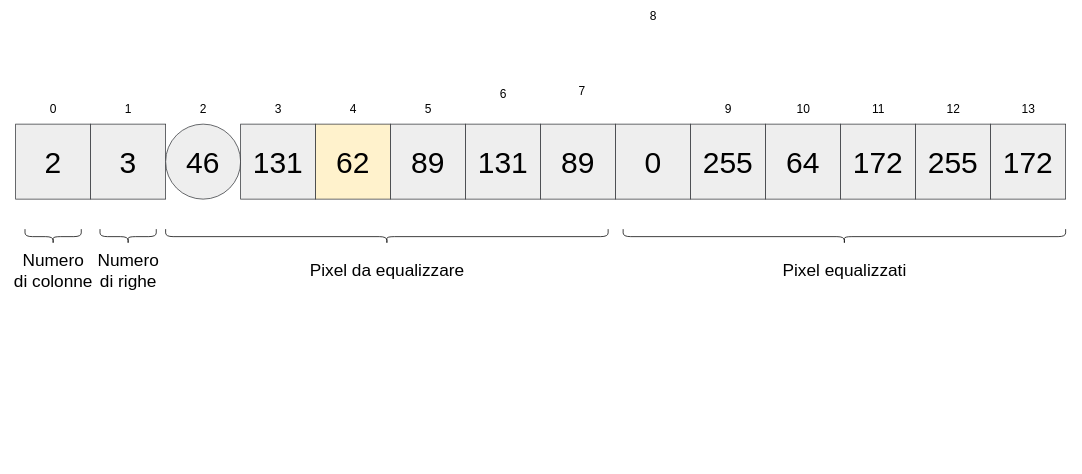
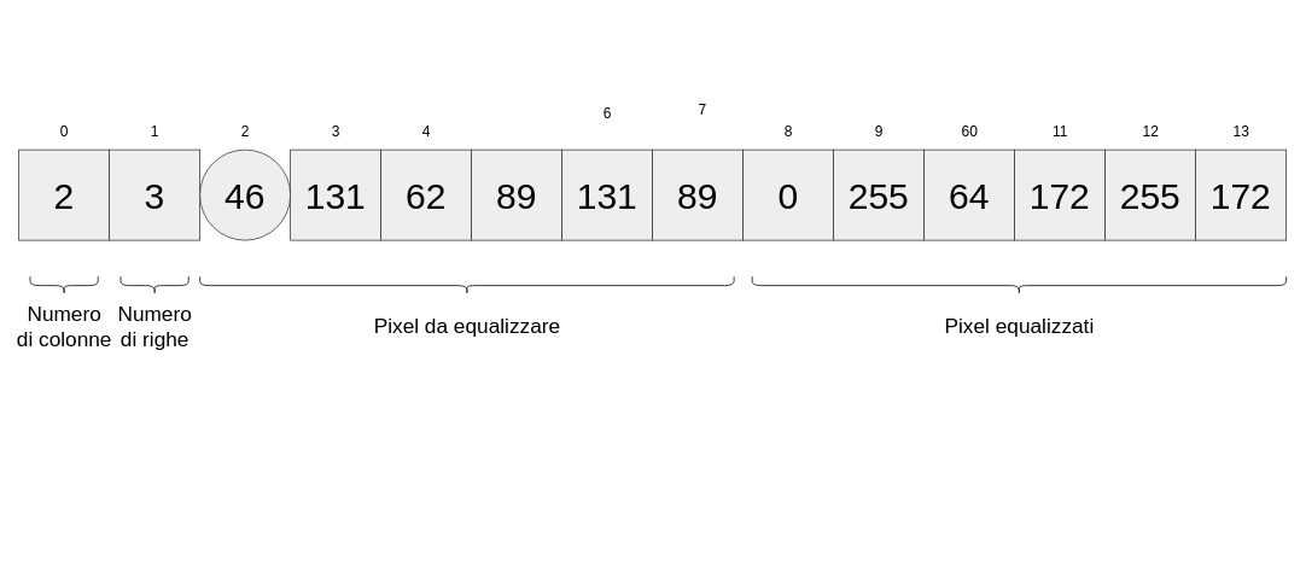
  <mxCell id="0" />
  <mxCell id="1" parent="0" />
  <mxCell id="2" value="2" style="rounded=0;whiteSpace=wrap;html=1;aspect=fixed;fillColor=#eeeeee;strokeColor=#36393d;fontSize=40;" vertex="1" parent="1"><mxGeometry x="20" y="165" width="100" height="100" as="geometry" /></mxCell>
  <mxCell id="3" value="3" style="rounded=0;whiteSpace=wrap;html=1;aspect=fixed;fillColor=#eeeeee;strokeColor=#36393d;fontSize=40;" vertex="1" parent="1"><mxGeometry x="120" y="165" width="100" height="100" as="geometry" /></mxCell>
  <mxCell id="4" value="46" style="ellipse;whiteSpace=wrap;html=1;aspect=fixed;fillColor=#eeeeee;strokeColor=#36393d;fontSize=40;" vertex="1" parent="1"><mxGeometry x="220" y="165" width="100" height="100" as="geometry" /></mxCell>
  <mxCell id="5" value="131" style="rounded=0;whiteSpace=wrap;html=1;aspect=fixed;fillColor=#eeeeee;strokeColor=#36393d;fontSize=40;" vertex="1" parent="1"><mxGeometry x="320" y="165" width="100" height="100" as="geometry" /></mxCell>
- <mxCell id="6" value="62" style="rounded=0;whiteSpace=wrap;html=1;aspect=fixed;fillColor=#fff2cc;strokeColor=#36393d;fontSize=40;" vertex="1" parent="1"><mxGeometry x="420" y="165" width="100" height="100" as="geometry" /></mxCell>
+ <mxCell id="6" value="62" style="rounded=0;whiteSpace=wrap;html=1;aspect=fixed;fillColor=#eeeeee;strokeColor=#36393d;fontSize=40;" vertex="1" parent="1"><mxGeometry x="420" y="165" width="100" height="100" as="geometry" /></mxCell>
  <mxCell id="7" value="89" style="rounded=0;whiteSpace=wrap;html=1;aspect=fixed;fillColor=#eeeeee;strokeColor=#36393d;fontSize=40;" vertex="1" parent="1"><mxGeometry x="520" y="165" width="100" height="100" as="geometry" /></mxCell>
  <mxCell id="8" value="131" style="rounded=0;whiteSpace=wrap;html=1;aspect=fixed;fillColor=#eeeeee;strokeColor=#36393d;fontSize=40;" vertex="1" parent="1"><mxGeometry x="620" y="165" width="100" height="100" as="geometry" /></mxCell>
  <mxCell id="9" value="89" style="rounded=0;whiteSpace=wrap;html=1;aspect=fixed;fillColor=#eeeeee;strokeColor=#36393d;fontSize=40;" vertex="1" parent="1"><mxGeometry x="720" y="165" width="100" height="100" as="geometry" /></mxCell>
  <mxCell id="10" value="0" style="rounded=0;whiteSpace=wrap;html=1;aspect=fixed;fillColor=#eeeeee;strokeColor=#36393d;fontSize=40;" vertex="1" parent="1"><mxGeometry x="820" y="165" width="100" height="100" as="geometry" /></mxCell>
  <mxCell id="11" value="255" style="rounded=0;whiteSpace=wrap;html=1;aspect=fixed;fillColor=#eeeeee;strokeColor=#36393d;fontSize=40;" vertex="1" parent="1"><mxGeometry x="920" y="165" width="100" height="100" as="geometry" /></mxCell>
  <mxCell id="12" value="64" style="rounded=0;whiteSpace=wrap;html=1;aspect=fixed;fillColor=#eeeeee;strokeColor=#36393d;fontSize=40;" vertex="1" parent="1"><mxGeometry x="1020" y="165" width="100" height="100" as="geometry" /></mxCell>
  <mxCell id="13" value="172" style="rounded=0;whiteSpace=wrap;html=1;aspect=fixed;fillColor=#eeeeee;strokeColor=#36393d;fontSize=40;" vertex="1" parent="1"><mxGeometry x="1120" y="165" width="100" height="100" as="geometry" /></mxCell>
  <mxCell id="14" value="255" style="rounded=0;whiteSpace=wrap;html=1;aspect=fixed;fillColor=#eeeeee;strokeColor=#36393d;fontSize=40;" vertex="1" parent="1"><mxGeometry x="1220" y="165" width="100" height="100" as="geometry" /></mxCell>
  <mxCell id="15" value="172" style="rounded=0;whiteSpace=wrap;html=1;aspect=fixed;fillColor=#eeeeee;strokeColor=#36393d;fontSize=40;" vertex="1" parent="1"><mxGeometry x="1320" y="165" width="100" height="100" as="geometry" /></mxCell>
  <mxCell id="16" value="" style="shape=curlyBracket;whiteSpace=wrap;html=1;rounded=1;fontSize=40;size=0.5;rotation=-90;" vertex="1" parent="1"><mxGeometry x="505" y="20" width="20" height="590" as="geometry" /></mxCell>
  <mxCell id="17" value="" style="shape=curlyBracket;whiteSpace=wrap;html=1;rounded=1;fontSize=40;size=0.5;rotation=-90;" vertex="1" parent="1"><mxGeometry x="1115" y="20" width="20" height="590" as="geometry" /></mxCell>
  <mxCell id="18" value="" style="shape=curlyBracket;whiteSpace=wrap;html=1;rounded=1;fontSize=40;size=0.5;rotation=-90;" vertex="1" parent="1"><mxGeometry x="60" y="277.5" width="20" height="75" as="geometry" /></mxCell>
  <mxCell id="19" value="" style="shape=curlyBracket;whiteSpace=wrap;html=1;rounded=1;fontSize=40;size=0.5;rotation=-90;" vertex="1" parent="1"><mxGeometry x="160" y="277.5" width="20" height="75" as="geometry" /></mxCell>
  <mxCell id="20" value="Numero &lt;br style=&quot;font-size: 23px;&quot;&gt;di colonne" style="text;strokeColor=none;fillColor=none;html=1;fontSize=23;fontStyle=0;verticalAlign=middle;align=center;" vertex="1" parent="1"><mxGeometry x="30" y="345" width="80" height="30" as="geometry" /></mxCell>
  <mxCell id="21" value="Numero&lt;br style=&quot;font-size: 23px;&quot;&gt;di righe" style="text;strokeColor=none;fillColor=none;html=1;fontSize=23;fontStyle=0;verticalAlign=middle;align=center;" vertex="1" parent="1"><mxGeometry x="125" y="340" width="90" height="40" as="geometry" /></mxCell>
  <mxCell id="22" value="Pixel da equalizzare" style="text;strokeColor=none;fillColor=none;html=1;fontSize=23;fontStyle=0;verticalAlign=middle;align=center;" vertex="1" parent="1"><mxGeometry x="402.5" y="340" width="225" height="40" as="geometry" /></mxCell>
  <mxCell id="23" value="Pixel equalizzati" style="text;strokeColor=none;fillColor=none;html=1;fontSize=23;fontStyle=0;verticalAlign=middle;align=center;" vertex="1" parent="1"><mxGeometry x="1012.5" y="340" width="225" height="40" as="geometry" /></mxCell>
  <mxCell id="24" value="0" style="text;strokeColor=none;fillColor=none;html=1;fontSize=16;fontStyle=0;verticalAlign=middle;align=center;" vertex="1" parent="1"><mxGeometry x="30" y="130" width="80" height="30" as="geometry" /></mxCell>
  <mxCell id="25" value="1" style="text;strokeColor=none;fillColor=none;html=1;fontSize=16;fontStyle=0;verticalAlign=middle;align=center;" vertex="1" parent="1"><mxGeometry x="130" y="130" width="80" height="30" as="geometry" /></mxCell>
  <mxCell id="26" value="2" style="text;strokeColor=none;fillColor=none;html=1;fontSize=16;fontStyle=0;verticalAlign=middle;align=center;" vertex="1" parent="1"><mxGeometry x="230" y="130" width="80" height="30" as="geometry" /></mxCell>
  <mxCell id="27" value="3" style="text;strokeColor=none;fillColor=none;html=1;fontSize=16;fontStyle=0;verticalAlign=middle;align=center;" vertex="1" parent="1"><mxGeometry x="330" y="130" width="80" height="30" as="geometry" /></mxCell>
  <mxCell id="28" value="4" style="text;strokeColor=none;fillColor=none;html=1;fontSize=16;fontStyle=0;verticalAlign=middle;align=center;" vertex="1" parent="1"><mxGeometry x="430" y="130" width="80" height="30" as="geometry" /></mxCell>
- <mxCell id="29" value="5" style="text;strokeColor=none;fillColor=none;html=1;fontSize=16;fontStyle=0;verticalAlign=middle;align=center;" vertex="1" parent="1"><mxGeometry x="530" y="130" width="80" height="30" as="geometry" /></mxCell>
  <mxCell id="30" value="6" style="text;strokeColor=none;fillColor=none;html=1;fontSize=16;fontStyle=0;verticalAlign=middle;align=center;" vertex="1" parent="1"><mxGeometry x="630" y="110" width="80" height="30" as="geometry" /></mxCell>
  <mxCell id="31" value="7" style="text;strokeColor=none;fillColor=none;html=1;fontSize=16;fontStyle=0;verticalAlign=middle;align=center;" vertex="1" parent="1"><mxGeometry x="735" y="105" width="80" height="30" as="geometry" /></mxCell>
- <mxCell id="32" value="8" style="text;strokeColor=none;fillColor=none;html=1;fontSize=16;fontStyle=0;verticalAlign=middle;align=center;" vertex="1" parent="1"><mxGeometry x="830" y="5" width="80" height="30" as="geometry" /></mxCell>
+ <mxCell id="32" value="8" style="text;strokeColor=none;fillColor=none;html=1;fontSize=16;fontStyle=0;verticalAlign=middle;align=center;" vertex="1" parent="1"><mxGeometry x="830" y="130" width="80" height="30" as="geometry" /></mxCell>
  <mxCell id="33" value="9" style="text;strokeColor=none;fillColor=none;html=1;fontSize=16;fontStyle=0;verticalAlign=middle;align=center;" vertex="1" parent="1"><mxGeometry x="930" y="130" width="80" height="30" as="geometry" /></mxCell>
- <mxCell id="34" value="10" style="text;strokeColor=none;fillColor=none;html=1;fontSize=16;fontStyle=0;verticalAlign=middle;align=center;" vertex="1" parent="1"><mxGeometry x="1030" y="130" width="80" height="30" as="geometry" /></mxCell>
+ <mxCell id="34" value="60" style="text;strokeColor=none;fillColor=none;html=1;fontSize=16;fontStyle=0;verticalAlign=middle;align=center;" vertex="1" parent="1"><mxGeometry x="1030" y="130" width="80" height="30" as="geometry" /></mxCell>
  <mxCell id="35" value="11" style="text;strokeColor=none;fillColor=none;html=1;fontSize=16;fontStyle=0;verticalAlign=middle;align=center;" vertex="1" parent="1"><mxGeometry x="1130" y="130" width="80" height="30" as="geometry" /></mxCell>
  <mxCell id="36" value="12" style="text;strokeColor=none;fillColor=none;html=1;fontSize=16;fontStyle=0;verticalAlign=middle;align=center;" vertex="1" parent="1"><mxGeometry x="1230" y="130" width="80" height="30" as="geometry" /></mxCell>
  <mxCell id="37" value="13" style="text;strokeColor=none;fillColor=none;html=1;fontSize=16;fontStyle=0;verticalAlign=middle;align=center;" vertex="1" parent="1"><mxGeometry x="1330" y="130" width="80" height="30" as="geometry" /></mxCell>
